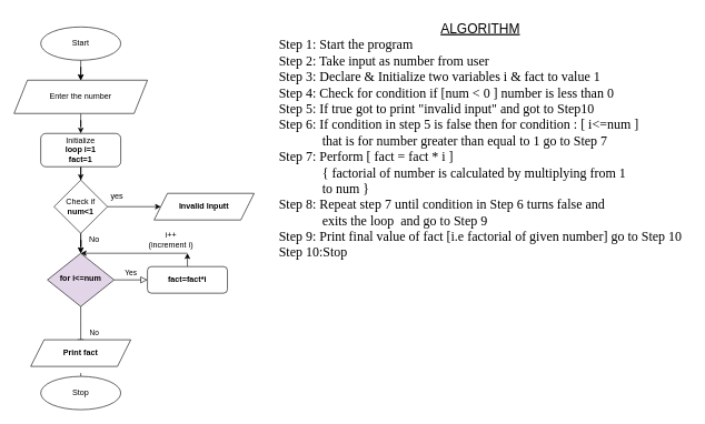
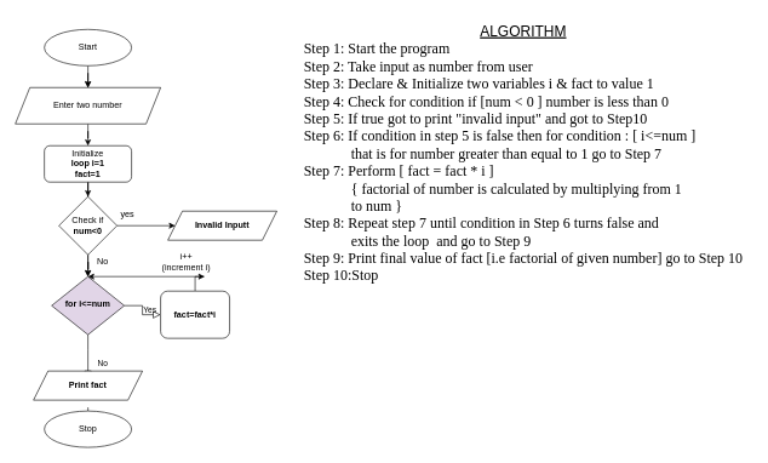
  <mxCell id="0" />
  <mxCell id="1" parent="0" />
  <mxCell id="2" value="" style="rounded=0;html=1;jettySize=auto;orthogonalLoop=1;fontSize=11;endArrow=block;endFill=0;endSize=8;strokeWidth=1;shadow=0;labelBackgroundColor=none;edgeStyle=orthogonalEdgeStyle;" parent="1" edge="1"><mxGeometry relative="1" as="geometry"><mxPoint x="120" y="50" as="sourcePoint" /><mxPoint x="120" y="90" as="targetPoint" /></mxGeometry></mxCell>
  <mxCell id="3" value="Yes" style="edgeStyle=orthogonalEdgeStyle;rounded=0;html=1;jettySize=auto;orthogonalLoop=1;fontSize=11;endArrow=block;endFill=0;endSize=8;strokeWidth=1;shadow=0;labelBackgroundColor=none;" parent="1" source="4" target="7" edge="1"><mxGeometry y="10" relative="1" as="geometry"><mxPoint as="offset" /></mxGeometry></mxCell>
  <mxCell id="4" value="&lt;b&gt;for i&amp;lt;=num&lt;/b&gt;" style="rhombus;whiteSpace=wrap;html=1;shadow=0;fontFamily=Helvetica;fontSize=12;align=center;strokeWidth=1;spacing=6;spacingTop=-4;fillColor=#e1d5e7;" parent="1" vertex="1"><mxGeometry x="70" y="380" width="100" height="80" as="geometry" /></mxCell>
  <mxCell id="5" style="edgeStyle=orthogonalEdgeStyle;rounded=0;orthogonalLoop=1;jettySize=auto;html=1;exitX=0.5;exitY=1;exitDx=0;exitDy=0;" parent="1" target="13" edge="1"><mxGeometry relative="1" as="geometry"><mxPoint x="120" y="560" as="sourcePoint" /></mxGeometry></mxCell>
  <mxCell id="6" value="" style="edgeStyle=orthogonalEdgeStyle;rounded=0;orthogonalLoop=1;jettySize=auto;html=1;" parent="1" source="7" edge="1"><mxGeometry relative="1" as="geometry"><mxPoint x="280" y="380" as="targetPoint" /></mxGeometry></mxCell>
- <mxCell id="7" value="&lt;b&gt;fact=fact*i&lt;/b&gt;" style="rounded=1;whiteSpace=wrap;html=1;fontSize=12;glass=0;strokeWidth=1;shadow=0;" parent="1" vertex="1"><mxGeometry x="220" y="400" width="120" height="40" as="geometry" /></mxCell>
+ <mxCell id="7" value="&lt;b&gt;fact=fact*i&lt;/b&gt;" style="rounded=1;whiteSpace=wrap;html=1;fontSize=12;glass=0;strokeWidth=1;shadow=0;" parent="1" vertex="1"><mxGeometry x="220" y="400" width="95" height="65" as="geometry" /></mxCell>
  <mxCell id="8" value="" style="edgeStyle=orthogonalEdgeStyle;rounded=0;orthogonalLoop=1;jettySize=auto;html=1;entryX=0.5;entryY=0;entryDx=0;entryDy=0;" parent="1" source="10" target="21" edge="1"><mxGeometry relative="1" as="geometry"><mxPoint x="120" y="190" as="targetPoint" /></mxGeometry></mxCell>
  <mxCell id="9" style="edgeStyle=orthogonalEdgeStyle;rounded=0;orthogonalLoop=1;jettySize=auto;html=1;" parent="1" source="10" edge="1"><mxGeometry relative="1" as="geometry"><mxPoint x="120" y="120" as="targetPoint" /></mxGeometry></mxCell>
- <mxCell id="10" value="Enter the number" style="shape=parallelogram;perimeter=parallelogramPerimeter;whiteSpace=wrap;html=1;fixedSize=1;" parent="1" vertex="1"><mxGeometry x="20" y="120" width="200" height="50" as="geometry" /></mxCell>
+ <mxCell id="10" value="Enter two number" style="shape=parallelogram;perimeter=parallelogramPerimeter;whiteSpace=wrap;html=1;fixedSize=1;" parent="1" vertex="1"><mxGeometry x="20" y="120" width="200" height="50" as="geometry" /></mxCell>
  <mxCell id="11" value="" style="edgeStyle=orthogonalEdgeStyle;rounded=0;orthogonalLoop=1;jettySize=auto;html=1;" parent="1" source="12" edge="1"><mxGeometry relative="1" as="geometry"><mxPoint x="120" y="120" as="targetPoint" /></mxGeometry></mxCell>
  <mxCell id="12" value="Start" style="ellipse;whiteSpace=wrap;html=1;" parent="1" vertex="1"><mxGeometry x="60" y="40" width="120" height="50" as="geometry" /></mxCell>
  <mxCell id="13" value="Stop" style="ellipse;whiteSpace=wrap;html=1;" parent="1" vertex="1"><mxGeometry x="60" y="565" width="120" height="50" as="geometry" /></mxCell>
  <mxCell id="14" style="edgeStyle=orthogonalEdgeStyle;rounded=0;orthogonalLoop=1;jettySize=auto;html=1;entryX=0;entryY=0.5;entryDx=0;entryDy=0;" parent="1" source="17" target="26" edge="1"><mxGeometry relative="1" as="geometry" /></mxCell>
  <mxCell id="15" value="" style="edgeStyle=orthogonalEdgeStyle;rounded=0;orthogonalLoop=1;jettySize=auto;html=1;" parent="1" source="17" target="4" edge="1"><mxGeometry relative="1" as="geometry" /></mxCell>
  <mxCell id="16" style="edgeStyle=orthogonalEdgeStyle;rounded=0;orthogonalLoop=1;jettySize=auto;html=1;" parent="1" source="17" target="4" edge="1"><mxGeometry relative="1" as="geometry" /></mxCell>
- <mxCell id="17" value="Check if&lt;br&gt;&lt;b&gt;num&amp;lt;1&lt;/b&gt;" style="rhombus;whiteSpace=wrap;html=1;" parent="1" vertex="1"><mxGeometry x="80" y="270" width="80" height="80" as="geometry" /></mxCell>
+ <mxCell id="17" value="Check if&lt;br&gt;&lt;b&gt;num&amp;lt;0&lt;/b&gt;" style="rhombus;whiteSpace=wrap;html=1;" parent="1" vertex="1"><mxGeometry x="80" y="270" width="80" height="80" as="geometry" /></mxCell>
  <mxCell id="18" value="" style="endArrow=classic;html=1;rounded=0;entryX=0.5;entryY=0;entryDx=0;entryDy=0;" parent="1" target="4" edge="1"><mxGeometry width="50" height="50" relative="1" as="geometry"><mxPoint x="280" y="380" as="sourcePoint" /><mxPoint x="200" y="430" as="targetPoint" /></mxGeometry></mxCell>
  <mxCell id="19" value="i++&lt;br&gt;(increment i)" style="text;html=1;resizable=0;autosize=1;align=center;verticalAlign=middle;points=[];fillColor=none;strokeColor=none;rounded=0;" parent="1" vertex="1"><mxGeometry x="210" y="340" width="90" height="40" as="geometry" /></mxCell>
  <mxCell id="20" value="" style="edgeStyle=orthogonalEdgeStyle;rounded=0;orthogonalLoop=1;jettySize=auto;html=1;" parent="1" source="21" target="17" edge="1"><mxGeometry relative="1" as="geometry" /></mxCell>
  <mxCell id="21" value="Initialize&lt;br&gt;&lt;b&gt;loop i=1&lt;br&gt;fact=1&lt;/b&gt;" style="rounded=1;whiteSpace=wrap;html=1;" parent="1" vertex="1"><mxGeometry x="60" y="200" width="120" height="50" as="geometry" /></mxCell>
  <mxCell id="22" value="yes" style="text;html=1;resizable=0;autosize=1;align=center;verticalAlign=middle;points=[];fillColor=none;strokeColor=none;rounded=0;" parent="1" vertex="1"><mxGeometry x="154" y="280" width="40" height="30" as="geometry" /></mxCell>
  <mxCell id="23" value="No" style="text;html=1;resizable=0;autosize=1;align=center;verticalAlign=middle;points=[];fillColor=none;strokeColor=none;rounded=0;" parent="1" vertex="1"><mxGeometry x="120" y="345" width="40" height="30" as="geometry" /></mxCell>
  <mxCell id="24" value="No" style="rounded=0;html=1;jettySize=auto;orthogonalLoop=1;fontSize=11;endArrow=block;endFill=0;endSize=8;strokeWidth=1;shadow=0;labelBackgroundColor=none;edgeStyle=orthogonalEdgeStyle;" parent="1" edge="1"><mxGeometry x="0.333" y="20" relative="1" as="geometry"><mxPoint as="offset" /><mxPoint x="120" y="460" as="sourcePoint" /><mxPoint x="120" y="520" as="targetPoint" /><Array as="points"><mxPoint x="120" y="480" /><mxPoint x="120" y="480" /></Array></mxGeometry></mxCell>
  <mxCell id="25" value="&lt;font style=&quot;font-size: 20px;&quot;&gt;&lt;u&gt;ALGORITHM&lt;/u&gt;&lt;br&gt;&lt;div style=&quot;text-align: left;&quot;&gt;&lt;span style=&quot;background-color: initial;&quot;&gt;&lt;font style=&quot;font-size: 20px;&quot; face=&quot;Times New Roman&quot;&gt;Step 1: Start the program&lt;/font&gt;&lt;/span&gt;&lt;/div&gt;&lt;div style=&quot;text-align: left;&quot;&gt;&lt;span style=&quot;background-color: initial;&quot;&gt;&lt;font style=&quot;font-size: 20px;&quot; face=&quot;Times New Roman&quot;&gt;Step 2: Take input as number from user&lt;/font&gt;&lt;/span&gt;&lt;/div&gt;&lt;div style=&quot;text-align: left;&quot;&gt;&lt;span style=&quot;background-color: initial;&quot;&gt;&lt;font style=&quot;font-size: 20px;&quot; face=&quot;Times New Roman&quot;&gt;Step 3: Declare &amp;amp; Initialize two variables i &amp;amp; fact to value 1&lt;/font&gt;&lt;/span&gt;&lt;/div&gt;&lt;div style=&quot;text-align: left;&quot;&gt;&lt;font style=&quot;font-size: 20px;&quot; face=&quot;Times New Roman&quot;&gt;Step 4: Check for condition if [num &amp;lt; 0 ] number is less than 0&amp;nbsp;&lt;/font&gt;&lt;/div&gt;&lt;div style=&quot;text-align: left;&quot;&gt;&lt;font style=&quot;font-size: 20px;&quot; face=&quot;Times New Roman&quot;&gt;Step 5: If true got to print &quot;invalid input&quot; and got to Step10&lt;/font&gt;&lt;/div&gt;&lt;div style=&quot;text-align: left;&quot;&gt;&lt;font style=&quot;font-size: 20px;&quot; face=&quot;Times New Roman&quot;&gt;Step 6: If condition in step 5 is false then for condition : [ i&amp;lt;=num ]&lt;/font&gt;&lt;/div&gt;&lt;div style=&quot;text-align: left;&quot;&gt;&lt;font style=&quot;font-size: 20px;&quot; face=&quot;Times New Roman&quot;&gt;&amp;nbsp; &amp;nbsp; &amp;nbsp; &amp;nbsp; &amp;nbsp; &amp;nbsp; &amp;nbsp;that is for number greater than equal to 1 go to Step 7&lt;/font&gt;&lt;/div&gt;&lt;div style=&quot;text-align: left;&quot;&gt;&lt;font style=&quot;font-size: 20px;&quot; face=&quot;Times New Roman&quot;&gt;Step 7: Perform [ fact = fact * i ]&lt;/font&gt;&lt;/div&gt;&lt;div style=&quot;text-align: left;&quot;&gt;&lt;font style=&quot;font-size: 20px;&quot; face=&quot;Times New Roman&quot;&gt;&amp;nbsp; &amp;nbsp; &amp;nbsp; &amp;nbsp; &amp;nbsp; &amp;nbsp; &amp;nbsp;{&amp;nbsp;&lt;span style=&quot;background-color: initial;&quot;&gt;factorial of number is calculated by multiplying from 1&lt;/span&gt;&lt;/font&gt;&lt;/div&gt;&lt;div style=&quot;text-align: left;&quot;&gt;&lt;font style=&quot;font-size: 20px;&quot; face=&quot;Times New Roman&quot;&gt;&amp;nbsp; &amp;nbsp; &amp;nbsp; &amp;nbsp; &amp;nbsp; &amp;nbsp; &amp;nbsp;to num }&lt;/font&gt;&lt;/div&gt;&lt;div style=&quot;text-align: left;&quot;&gt;&lt;font style=&quot;font-size: 20px;&quot; face=&quot;Times New Roman&quot;&gt;Step 8: Repeat step 7 until condition in Step 6 turns false and&amp;nbsp;&lt;/font&gt;&lt;/div&gt;&lt;div style=&quot;text-align: left;&quot;&gt;&lt;font style=&quot;font-size: 20px;&quot; face=&quot;Times New Roman&quot;&gt;&amp;nbsp; &amp;nbsp; &amp;nbsp; &amp;nbsp; &amp;nbsp; &amp;nbsp; &amp;nbsp;exits the loop&amp;nbsp; and go to Step 9&lt;/font&gt;&lt;/div&gt;&lt;div style=&quot;text-align: left;&quot;&gt;&lt;font style=&quot;font-size: 20px;&quot; face=&quot;Times New Roman&quot;&gt;Step 9: Print final value of fact [i.e factorial of given number] go to Step 10&lt;/font&gt;&lt;/div&gt;&lt;div style=&quot;text-align: left;&quot;&gt;&lt;font style=&quot;font-size: 20px;&quot; face=&quot;Times New Roman&quot;&gt;Step 10:Stop&lt;/font&gt;&lt;/div&gt;&lt;/font&gt;" style="text;html=1;resizable=0;autosize=1;align=center;verticalAlign=middle;points=[];fillColor=none;strokeColor=none;rounded=0;" parent="1" vertex="1"><mxGeometry x="404" y="20" width="630" height="380" as="geometry" /></mxCell>
  <mxCell id="26" value="&lt;b&gt;Invalid Inputt&lt;/b&gt;" style="shape=parallelogram;perimeter=parallelogramPerimeter;whiteSpace=wrap;html=1;fixedSize=1;" parent="1" vertex="1"><mxGeometry x="230" y="290" width="150" height="40" as="geometry" /></mxCell>
  <mxCell id="27" value="&lt;b&gt;Print fact&lt;/b&gt;" style="shape=parallelogram;perimeter=parallelogramPerimeter;whiteSpace=wrap;html=1;fixedSize=1;" parent="1" vertex="1"><mxGeometry x="45" y="510" width="150" height="40" as="geometry" /></mxCell>
